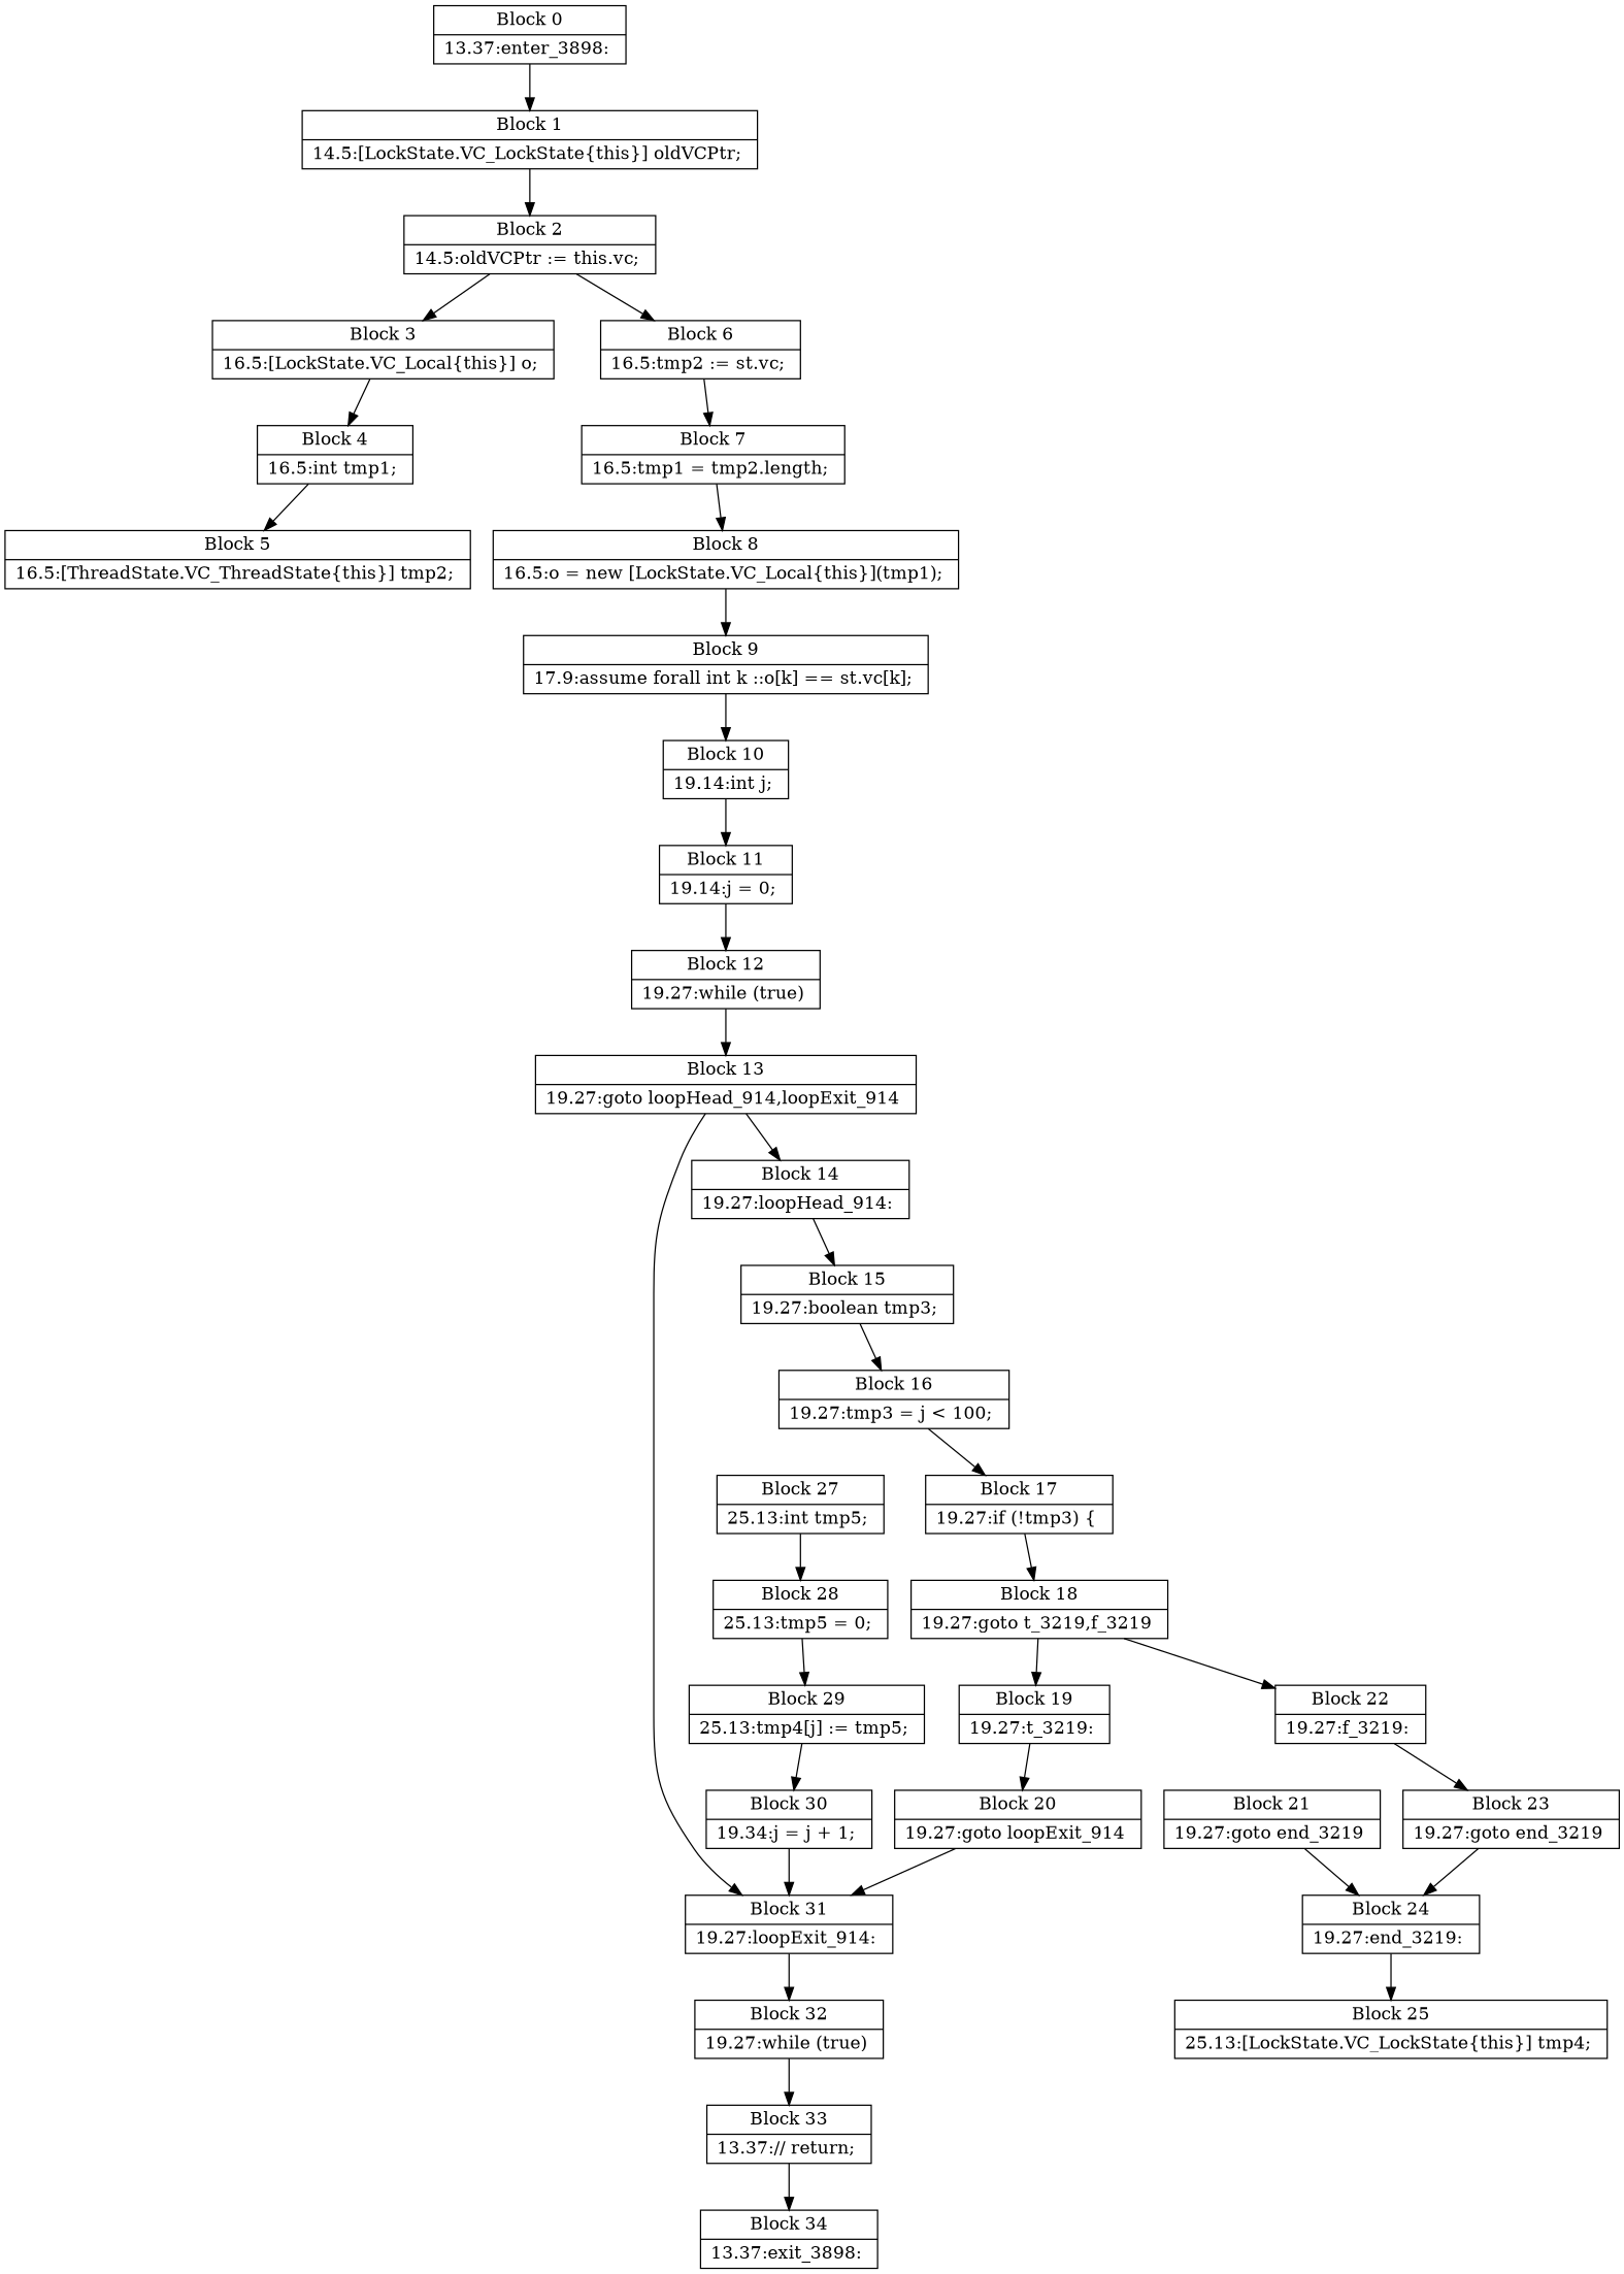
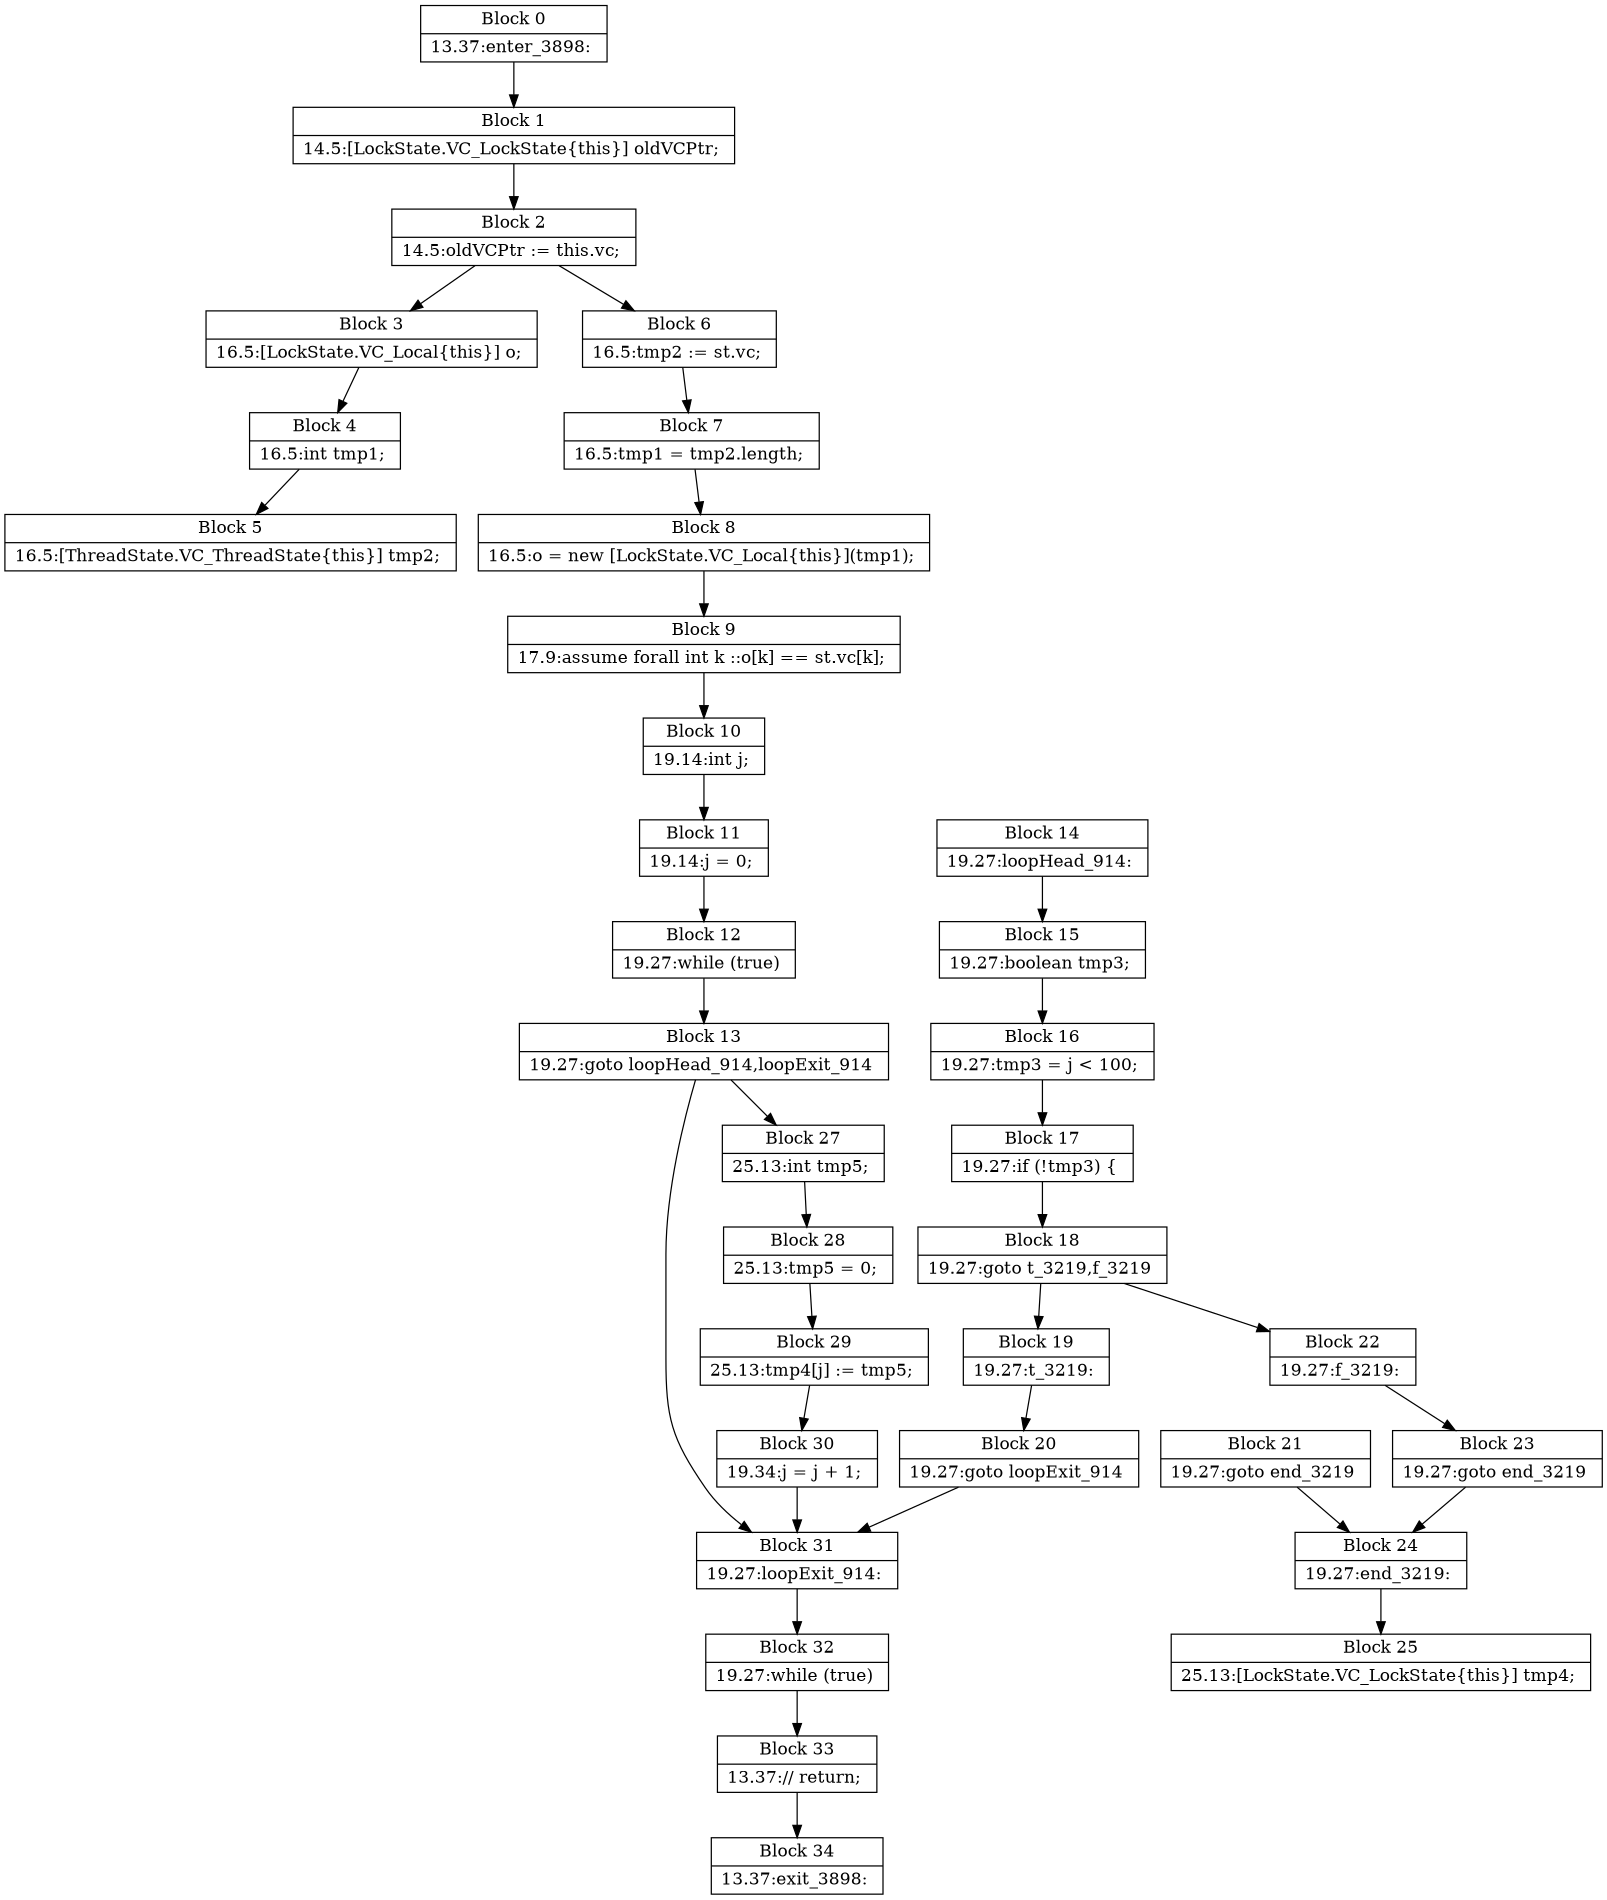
  digraph {
    node [shape=record]
    n1 [label="{Block 0|13.37:enter_3898: \n}"]
    n2 [label="{Block 1|14.5:\[LockState.VC_LockState\{this\}\] oldVCPtr; \n}"]
    n3 [label="{Block 2|14.5:oldVCPtr := this.vc; \n}"]
    n4 [label="{Block 3|16.5:\[LockState.VC_Local\{this\}\] o; \n}"]
    n5 [label="{Block 6|16.5:tmp2 := st.vc; \n}"]
    n6 [label="{Block 4|16.5:int tmp1; \n}"]
    n7 [label="{Block 5|16.5:\[ThreadState.VC_ThreadState\{this\}\] tmp2; \n}"]
    n8 [label="{Block 7|16.5:tmp1 = tmp2.length; \n}"]
    n9 [label="{Block 8|16.5:o = new \[LockState.VC_Local\{this\}\](tmp1); \n}"]
    n10 [label="{Block 9|17.9:assume forall int k ::o\[k\] == st.vc\[k\]; \n}"]
    n11 [label="{Block 10|19.14:int j; \n}"]
    n12 [label="{Block 11|19.14:j = 0; \n}"]
    n13 [label="{Block 12|19.27:while (true)   \n}"]
    n14 [label="{Block 13|19.27:goto loopHead_914,loopExit_914 \n}"]
    n15 [label="{Block 14|19.27:loopHead_914: \n}"]
    n16 [label="{Block 31|19.27:loopExit_914: \n}"]
    n17 [label="{Block 15|19.27:boolean tmp3; \n}"]
    n18 [label="{Block 32|19.27:while (true)   \n}"]
    n19 [label="{Block 16|19.27:tmp3 = j \< 100; \n}"]
    n20 [label="{Block 17|19.27:if (!tmp3) \{ \n}"]
    n21 [label="{Block 18|19.27:goto t_3219,f_3219 \n}"]
    n22 [label="{Block 19|19.27:t_3219: \n}"]
    n23 [label="{Block 22|19.27:f_3219: \n}"]
    n24 [label="{Block 20|19.27:goto loopExit_914 \n}"]
    n25 [label="{Block 23|19.27:goto end_3219 \n}"]
    n26 [label="{Block 21|19.27:goto end_3219 \n}"]
    n27 [label="{Block 24|19.27:end_3219: \n}"]
    n28 [label="{Block 25|25.13:\[LockState.VC_LockState\{this\}\] tmp4; \n}"]
    n29 [label="{Block 27|25.13:int tmp5; \n}"]
    n30 [label="{Block 28|25.13:tmp5 = 0; \n}"]
    n31 [label="{Block 29|25.13:tmp4\[j\] := tmp5; \n}"]
    n32 [label="{Block 30|19.34:j = j + 1; \n}"]
    n33 [label="{Block 33|13.37:// return; \n}"]
    n34 [label="{Block 34|13.37:exit_3898: \n}"]
    n1 -> n2
    n2 -> n3
    n3 -> n4
    n3 -> n5
    n4 -> n6
    n5 -> n8
    n6 -> n7
    n8 -> n9
    n9 -> n10
    n10 -> n11
    n11 -> n12
    n12 -> n13
    n13 -> n14
-   n14 -> n15
+   n14 -> n29
    n14 -> n16
    n15 -> n17
    n16 -> n18
    n17 -> n19
    n18 -> n33
    n19 -> n20
    n20 -> n21
    n21 -> n22
    n21 -> n23
    n22 -> n24
    n23 -> n25
    n24 -> n16
    n25 -> n27
    n26 -> n27
    n27 -> n28
    n29 -> n30
    n30 -> n31
    n31 -> n32
    n32 -> n16
    n33 -> n34
  }
